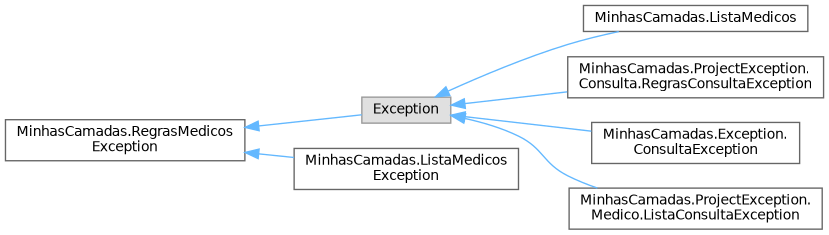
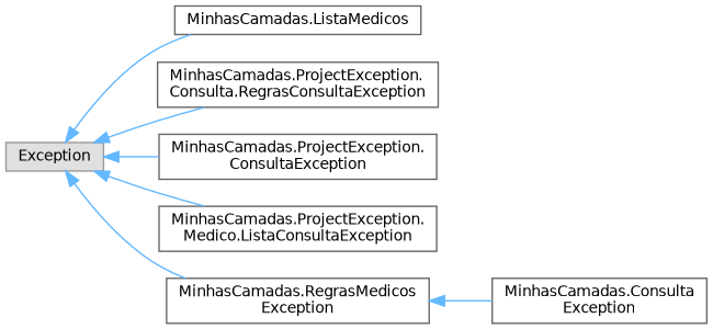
  digraph {
    rankdir=LR
    node [color=grey40 fillcolor=white fontname=Helvetica fontsize=10 shape=box style=filled]
    edge [color=steelblue1 dir=back fontname=Helvetica fontsize=10 labelfontname=Helvetica labelfontsize=10 style=solid]
    n1 [color=grey60 fillcolor="#E0E0E0" height=0.2 label=Exception width=0.4]
    n2 [height=0.2 label="MinhasCamadas.ListaMedicos" width=0.4]
    n3 [height=0.2 label="MinhasCamadas.ProjectException.\lConsulta.RegrasConsultaException" width=0.4]
-   n4 [height=0.2 label="MinhasCamadas.Exception.\lConsultaException" width=0.4]
+   n4 [height=0.2 label="MinhasCamadas.ProjectException.\lConsultaException" width=0.4]
    n5 [height=0.2 label="MinhasCamadas.ProjectException.\lMedico.ListaConsultaException" width=0.4]
    n6 [height=0.2 label="MinhasCamadas.RegrasMedicos\lException" width=0.4]
-   n7 [height=0.2 label="MinhasCamadas.ListaMedicos\lException" width=0.4]
+   n7 [height=0.2 label="MinhasCamadas.Consulta\lException" width=0.4]
    n1 -> n2
    n1 -> n3
    n1 -> n4
    n1 -> n5
-   n6 -> n1
+   n1 -> n6
    n6 -> n7
  }
